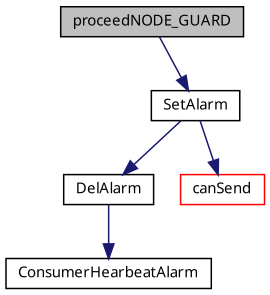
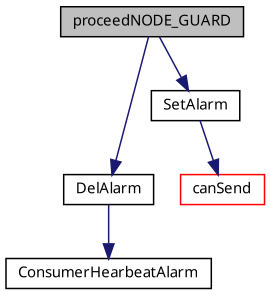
  digraph {
    rankdir=TB
    node [color=black fillcolor=white fontname="FreeSans.ttf" fontsize=10 shape=record style=filled]
    edge [color=midnightblue fontname="FreeSans.ttf" fontsize=10 labelfontname="FreeSans.ttf" labelfontsize=10 style=solid]
    n1 [fillcolor=grey75 fontcolor=black height=0.2 label=proceedNODE_GUARD width=0.4]
    n2 [height=0.2 label=DelAlarm width=0.4]
    n3 [height=0.2 label=SetAlarm width=0.4]
    n4 [color=red height=0.2 label=canSend width=0.4]
    n5 [height=0.2 label=ConsumerHearbeatAlarm width=0.4]
-   n3 -> n2
+   n1 -> n2
    n1 -> n3
    n2 -> n5
    n3 -> n4
  }
